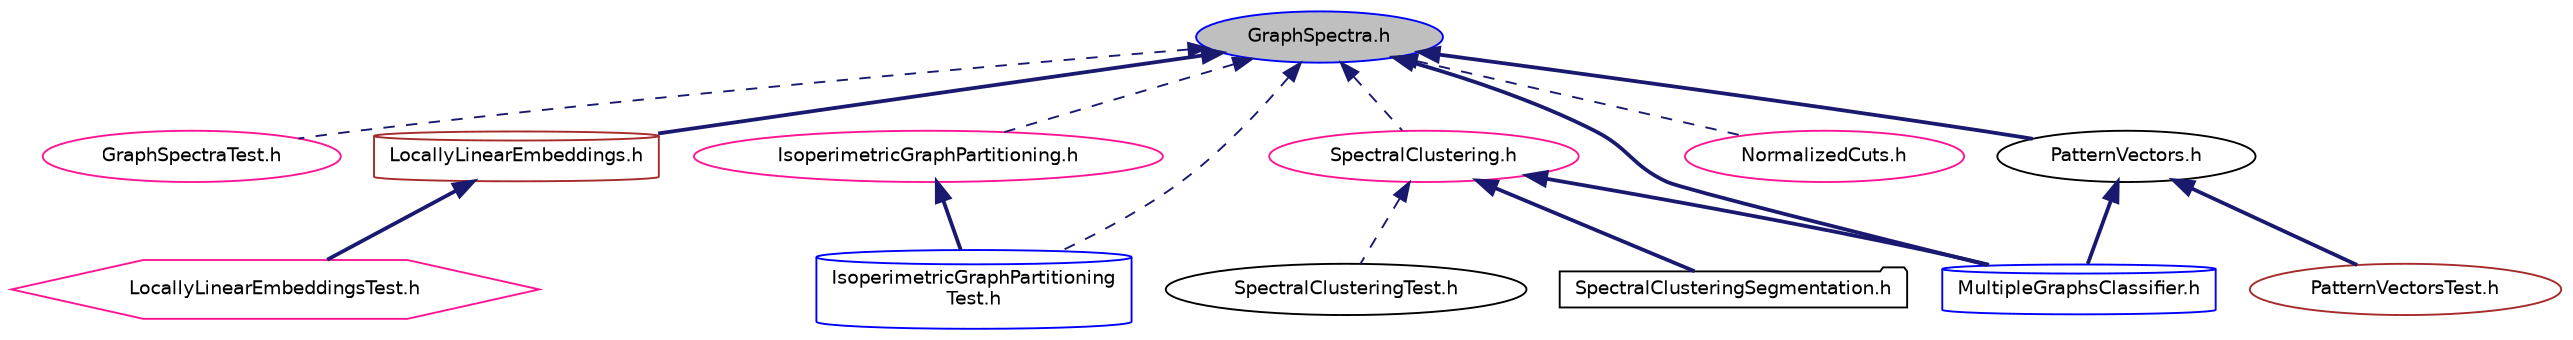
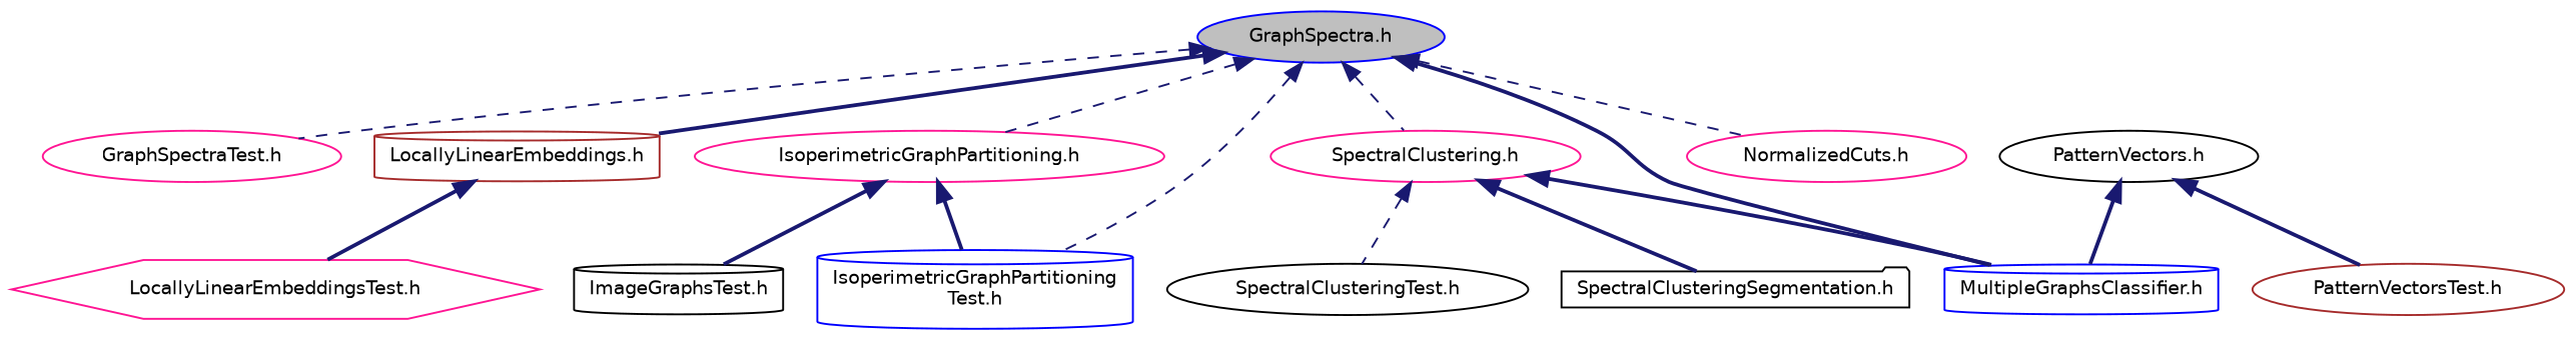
  digraph {
    fontname="DejaVu Sans"
    node [color=deeppink fillcolor=white fontname="DejaVu Sans" fontsize=10 shape=ellipse style=filled]
    edge [color=midnightblue dir=back fontname="DejaVu Sans" fontsize=10 labelfontname=Helvetica labelfontsize=10 style=bold]
    n1 [color=blue fillcolor=grey75 fontcolor=black height=0.2 label="GraphSpectra.h" width=0.4]
    n2 [height=0.2 label="GraphSpectraTest.h" width=0.4]
    n3 [height=0.2 label="IsoperimetricGraphPartitioning.h" width=0.4]
    n4 [color=brown height=0.2 label="LocallyLinearEmbeddings.h" shape=cylinder width=0.4]
    n5 [color=blue height=0.2 label="MultipleGraphsClassifier.h" shape=cylinder width=0.4]
    n6 [height=0.2 label="SpectralClustering.h" width=0.4]
    n7 [color=black height=0.2 label="PatternVectors.h" width=0.4]
    n8 [height=0.2 label="NormalizedCuts.h" width=0.4]
    n9 [color=blue height=0.2 label="IsoperimetricGraphPartitioning\lTest.h" shape=cylinder width=0.4]
+   n10 [color=black height=0.2 label="ImageGraphsTest.h" shape=cylinder width=0.4]
    n11 [height=0.2 label="LocallyLinearEmbeddingsTest.h" shape=hexagon width=0.4]
    n12 [color=black height=0.2 label="SpectralClusteringSegmentation.h" shape=folder width=0.4]
    n13 [color=black height=0.2 label="SpectralClusteringTest.h" width=0.4]
    n14 [color=brown height=0.2 label="PatternVectorsTest.h" width=0.4]
    n1 -> n2 [style=dashed]
    n1 -> n3 [style=dashed]
    n1 -> n4
    n1 -> n5
    n1 -> n6 [style=dashed]
-   n1 -> n7
    n1 -> n8 [style=dashed]
    n1 -> n9 [style=dashed]
    n3 -> n9
+   n3 -> n10
    n4 -> n11
    n6 -> n5
    n6 -> n12
    n6 -> n13 [style=dashed]
    n7 -> n5
    n7 -> n14
  }
